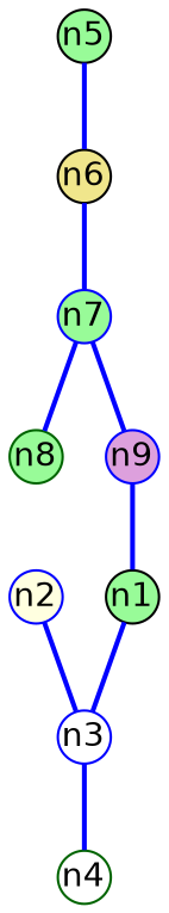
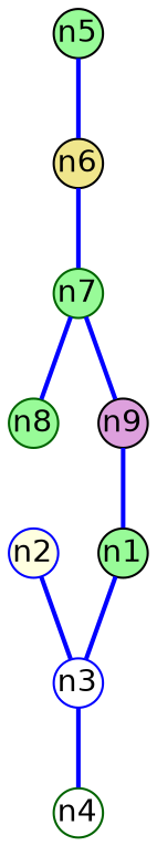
  graph {
    node [color=black fillcolor=palegreen fixedsize=true fontname=Helvetica shape=circle style=filled]
    edge [color=blue fontname=Helvetica style=bold]
    n1 [height=0.3 width=0.3]
    n3 [color=blue fillcolor=white height=0.3 width=0.3]
    n2 [color=blue fillcolor=lightyellow height=0.3 width=0.3]
    n4 [color=darkgreen fillcolor=white height=0.3 width=0.3]
    n5 [height=0.3 width=0.3]
    n6 [fillcolor=khaki height=0.3 width=0.3]
-   n7 [color=blue height=0.3 width=0.3]
+   n7 [color=darkgreen height=0.3 width=0.3]
    n8 [color=darkgreen height=0.3 width=0.3]
-   n9 [color=blue fillcolor=plum height=0.3 width=0.3]
+   n9 [fillcolor=plum height=0.3 width=0.3]
    n1 -- n3
    n3 -- n4
    n2 -- n3
    n5 -- n6
    n6 -- n7
    n7 -- n8
    n7 -- n9
    n9 -- n1
  }
